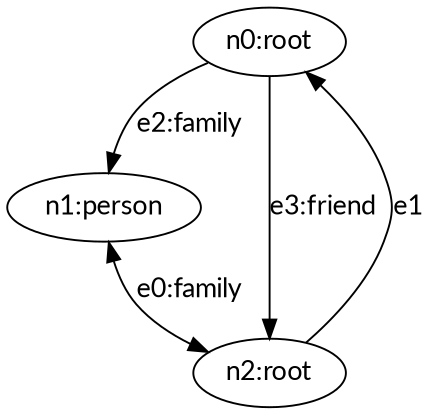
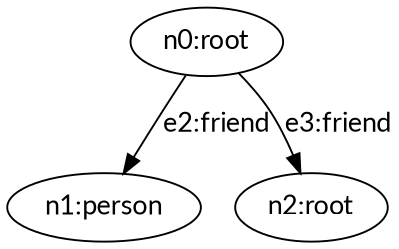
  strict digraph {
    fontname=Lato
    node [fontname=Lato]
    edge [fontname=Lato]
    n1 [label="n0:root"]
    n2 [label="n1:person"]
    n3 [label="n2:root"]
-   n1 -> n2 [label="e2:family"]
+   n1 -> n2 [label="e2:friend"]
    n1 -> n3 [label="e3:friend"]
-   n2 -> n3 [dir=both label="e0:family"]
-   n3 -> n1 [label=e1]
  }
